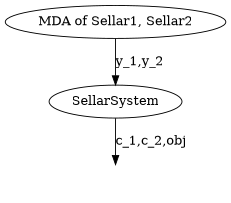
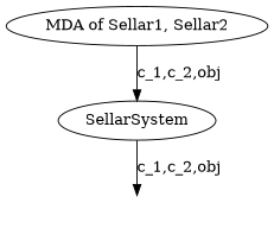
  digraph {
    edge [color=black dir=forward fontcolor=black penwidth=1.0]
    "MDA of Sellar1, Sellar2"
    SellarSystem
    _0 [style=invis]
-   "MDA of Sellar1, Sellar2" -> SellarSystem [label="y_1,y_2"]
+   "MDA of Sellar1, Sellar2" -> SellarSystem [label="c_1,c_2,obj"]
    SellarSystem -> _0 [label="c_1,c_2,obj"]
  }
